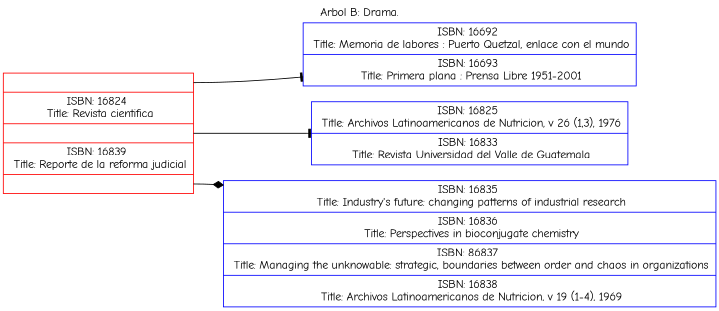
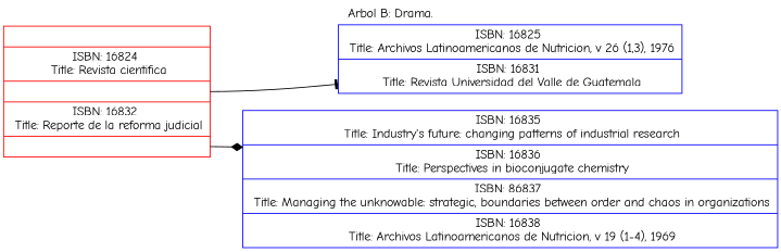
  digraph {
    fontname="Comic Neue"
    label="Arbol B: Drama."
    labelloc=t
    rankdir=LR
    node [color=blue fontname="Comic Neue" shape=record]
    edge [arrowhead=tee fontname="Comic Neue"]
-   n1 [color=red label="<C0>|ISBN: 16824 \n Title: Revista cientifica|<C1>|ISBN: 16839 \n Title: Reporte de la reforma judicial|<C2>"]
-   n2 [label="ISBN: 16692 \n Title: Memoria de labores : Puerto Quetzal, enlace con el mundo|ISBN: 16693 \n Title: Primera plana : Prensa Libre 1951-2001"]
-   n3 [label="ISBN: 16825 \n Title: Archivos Latinoamericanos de Nutricion, v 26 (1,3), 1976|ISBN: 16833 \n Title: Revista Universidad del Valle de Guatemala"]
+   n1 [color=red label="<C0>|ISBN: 16824 \n Title: Revista cientifica|<C1>|ISBN: 16832 \n Title: Reporte de la reforma judicial|<C2>"]
+   n3 [label="ISBN: 16825 \n Title: Archivos Latinoamericanos de Nutricion, v 26 (1,3), 1976|ISBN: 16831 \n Title: Revista Universidad del Valle de Guatemala"]
    n4 [label="ISBN: 16835 \n Title: Industry's future: changing patterns of industrial research|ISBN: 16836 \n Title: Perspectives in bioconjugate chemistry|ISBN: 86837 \n Title: Managing the unknowable: strategic, boundaries between order and chaos in organizations|ISBN: 16838 \n Title: Archivos Latinoamericanos de Nutricion, v 19 (1-4), 1969"]
-   n1 -> n2 [tailport=C0]
    n1 -> n3 [tailport=C1]
    n1 -> n4 [arrowhead=diamond tailport=C2]
  }
